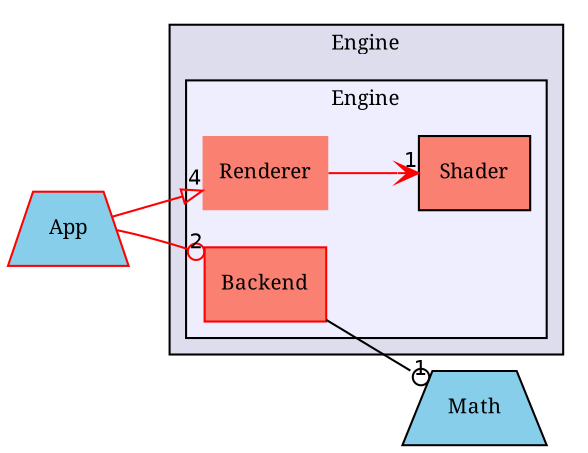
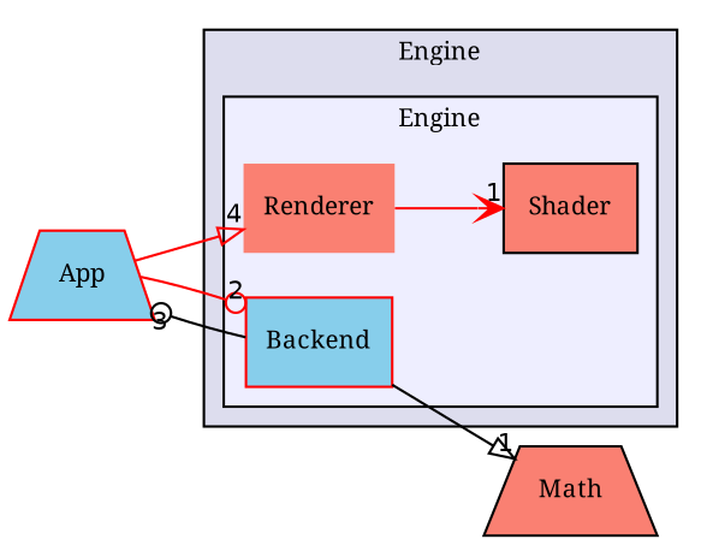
  digraph {
    compound=true
    rankdir=LR
    fontname="Noto Serif"
    node [fontname="Noto Serif" fontsize=10 shape=box style=filled fillcolor=skyblue]
    edge [headlabel=1 labeldistance=1.5 labelfontname=Helvetica labelfontsize=10 color=red arrowhead=onormal fontname="Noto Serif"]
    n1 [label=Renderer shape=plaintext fillcolor=salmon]
-   n2 [color=red fillcolor=salmon label=Backend]
+   n2 [color=red label=Backend]
    n3 [color=black fillcolor=salmon label=Shader]
-   n4 [label=Math shape=trapezium]
+   n4 [label=Math shape=trapezium fillcolor=salmon]
    n5 [color=red label=App shape=trapezium]
    subgraph cluster_1 {
      bgcolor="#ddddee"
      fontsize=10
      label=Engine
      pencolor=black
      subgraph cluster_2 {
        bgcolor="#eeeeff"
        fontsize=10
        pencolor=black
        n1
        n2
        n3
      }
    }
    n1 -> n3 [arrowhead=vee]
-   n2 -> n4 [color=black arrowhead=odot]
+   n2 -> n4 [color=black]
+   n2 -> n5 [headlabel=3 color=black arrowhead=odot]
    n5 -> n1 [headlabel=4]
    n5 -> n2 [headlabel=2 arrowhead=odot]
  }
